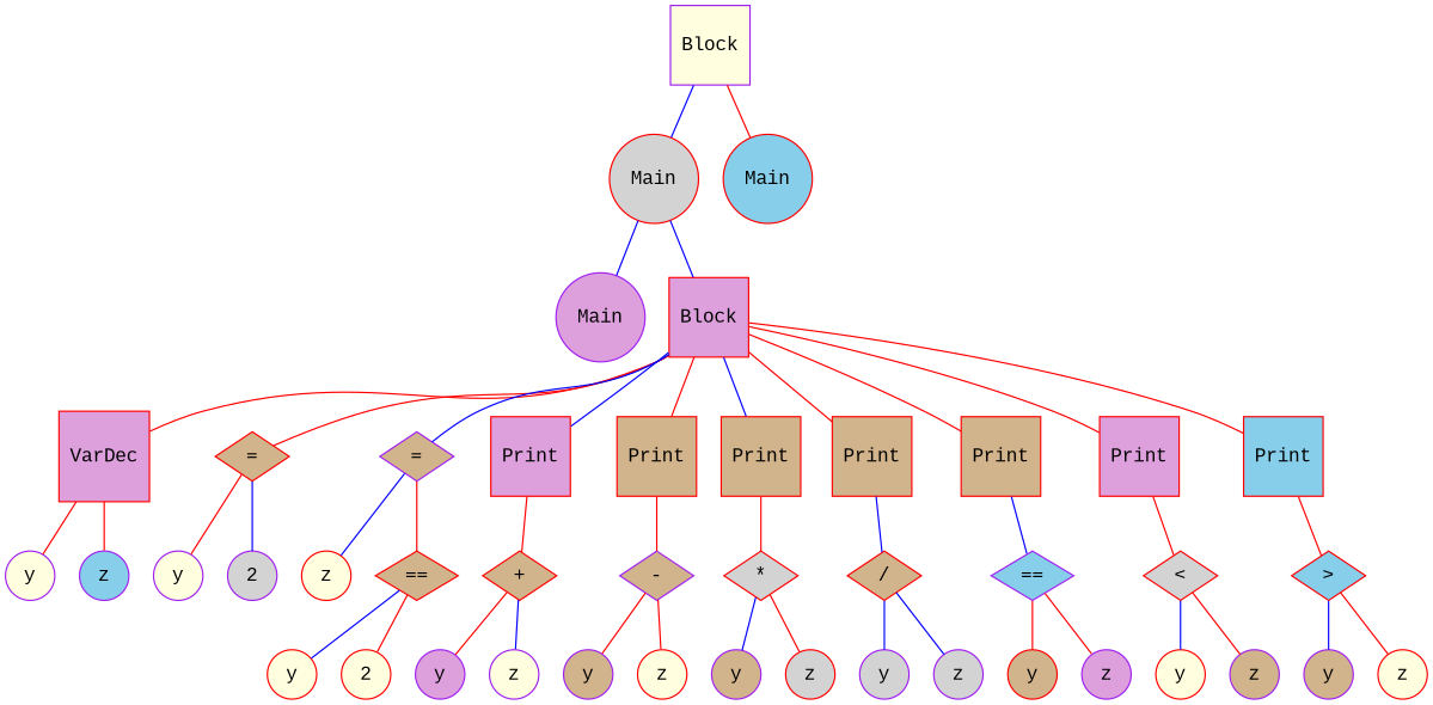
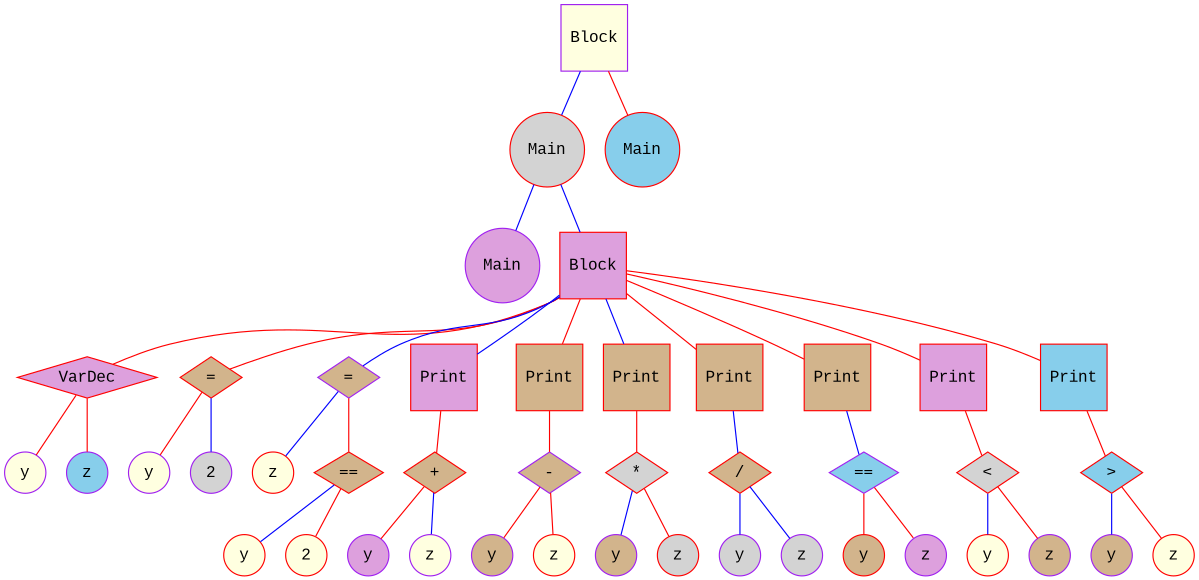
  graph {
    fontname="Liberation Mono"
    node [shape=circle style=filled fillcolor=tan color=red fontname="Liberation Mono"]
    edge [color=red fontname="Liberation Mono"]
    n1 [label=Block shape=square fillcolor=lightyellow color=purple]
    n2 [label=Main fillcolor=lightgrey]
    n3 [label=Main fillcolor=skyblue]
    n4 [label=Main fillcolor=plum color=purple]
    n5 [label=Block shape=square fillcolor=plum]
-   n6 [label=VarDec shape=square fillcolor=plum]
+   n6 [label=VarDec shape=diamond fillcolor=plum]
    n7 [label="=" shape=diamond]
    n8 [label="=" shape=diamond color=purple]
    n9 [label=Print shape=square fillcolor=plum]
    n10 [label=Print shape=square]
    n11 [label=Print shape=square]
    n12 [label=Print shape=square]
    n13 [label=Print shape=square]
    n14 [label=Print shape=square fillcolor=plum]
    n15 [label=Print shape=square fillcolor=skyblue]
    n16 [label=y fillcolor=lightyellow color=purple]
    n17 [label=z fillcolor=skyblue color=purple]
    n18 [label=y fillcolor=lightyellow color=purple]
    n19 [label=2 fillcolor=lightgrey color=purple]
    n20 [label=z fillcolor=lightyellow]
    n21 [label="==" shape=diamond]
    n22 [label=y fillcolor=lightyellow]
    n23 [label=2 fillcolor=lightyellow]
    n24 [label="+" shape=diamond]
    n25 [label=y fillcolor=plum color=purple]
    n26 [label=z fillcolor=lightyellow color=purple]
    n27 [label="-" shape=diamond color=purple]
    n28 [label=y color=purple]
    n29 [label=z fillcolor=lightyellow]
    n30 [label="*" shape=diamond fillcolor=lightgrey]
    n31 [label=y color=purple]
    n32 [label=z fillcolor=lightgrey]
    n33 [label="/" shape=diamond]
    n34 [label=y fillcolor=lightgrey color=purple]
    n35 [label=z fillcolor=lightgrey color=purple]
    n36 [label="==" shape=diamond fillcolor=skyblue color=purple]
    n37 [label=y]
    n38 [label=z fillcolor=plum color=purple]
    n39 [label="<" shape=diamond fillcolor=lightgrey]
    n40 [label=y fillcolor=lightyellow]
    n41 [label=z color=purple]
    n42 [label=">" shape=diamond fillcolor=skyblue]
    n43 [label=y color=purple]
    n44 [label=z fillcolor=lightyellow]
    n1 -- n2 [color=blue]
    n1 -- n3
    n2 -- n4 [color=blue]
    n2 -- n5 [color=blue]
    n5 -- n6
    n5 -- n7
    n5 -- n8 [color=blue]
    n5 -- n9 [color=blue]
    n5 -- n10
    n5 -- n11 [color=blue]
    n5 -- n12
    n5 -- n13
    n5 -- n14
    n5 -- n15
    n6 -- n16
    n6 -- n17
    n7 -- n18
    n7 -- n19 [color=blue]
    n8 -- n20 [color=blue]
    n8 -- n21
    n9 -- n24
    n10 -- n27
    n11 -- n30
    n12 -- n33 [color=blue]
    n13 -- n36 [color=blue]
    n14 -- n39
    n15 -- n42
    n21 -- n22 [color=blue]
    n21 -- n23
    n24 -- n25
    n24 -- n26 [color=blue]
    n27 -- n28
    n27 -- n29
    n30 -- n31 [color=blue]
    n30 -- n32
    n33 -- n34 [color=blue]
    n33 -- n35 [color=blue]
    n36 -- n37
    n36 -- n38
    n39 -- n40 [color=blue]
    n39 -- n41
    n42 -- n43 [color=blue]
    n42 -- n44
  }
